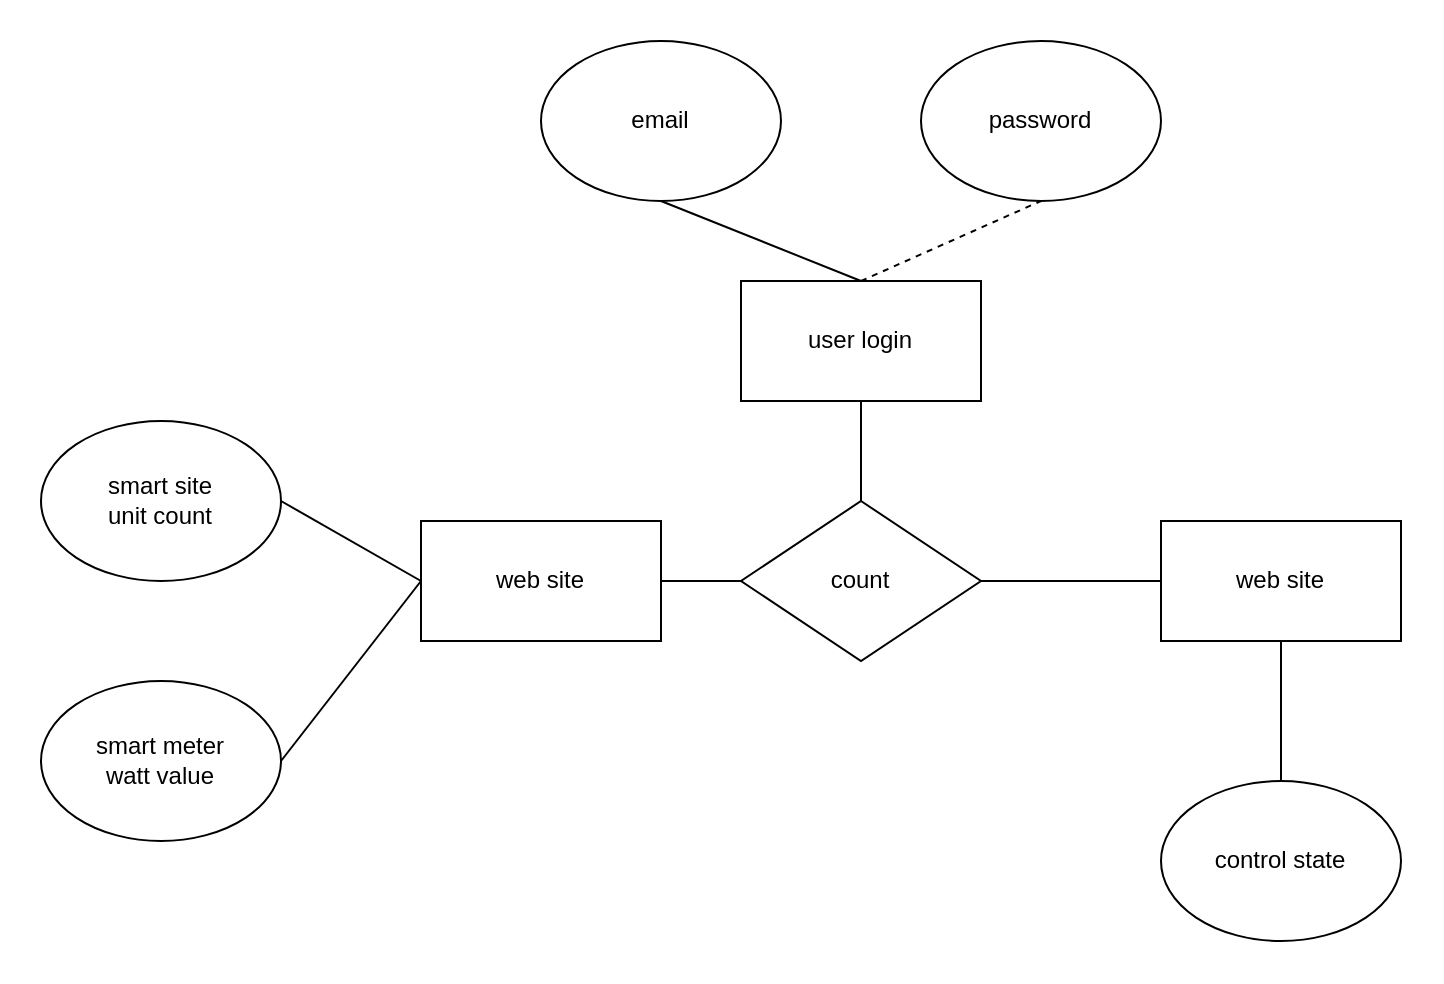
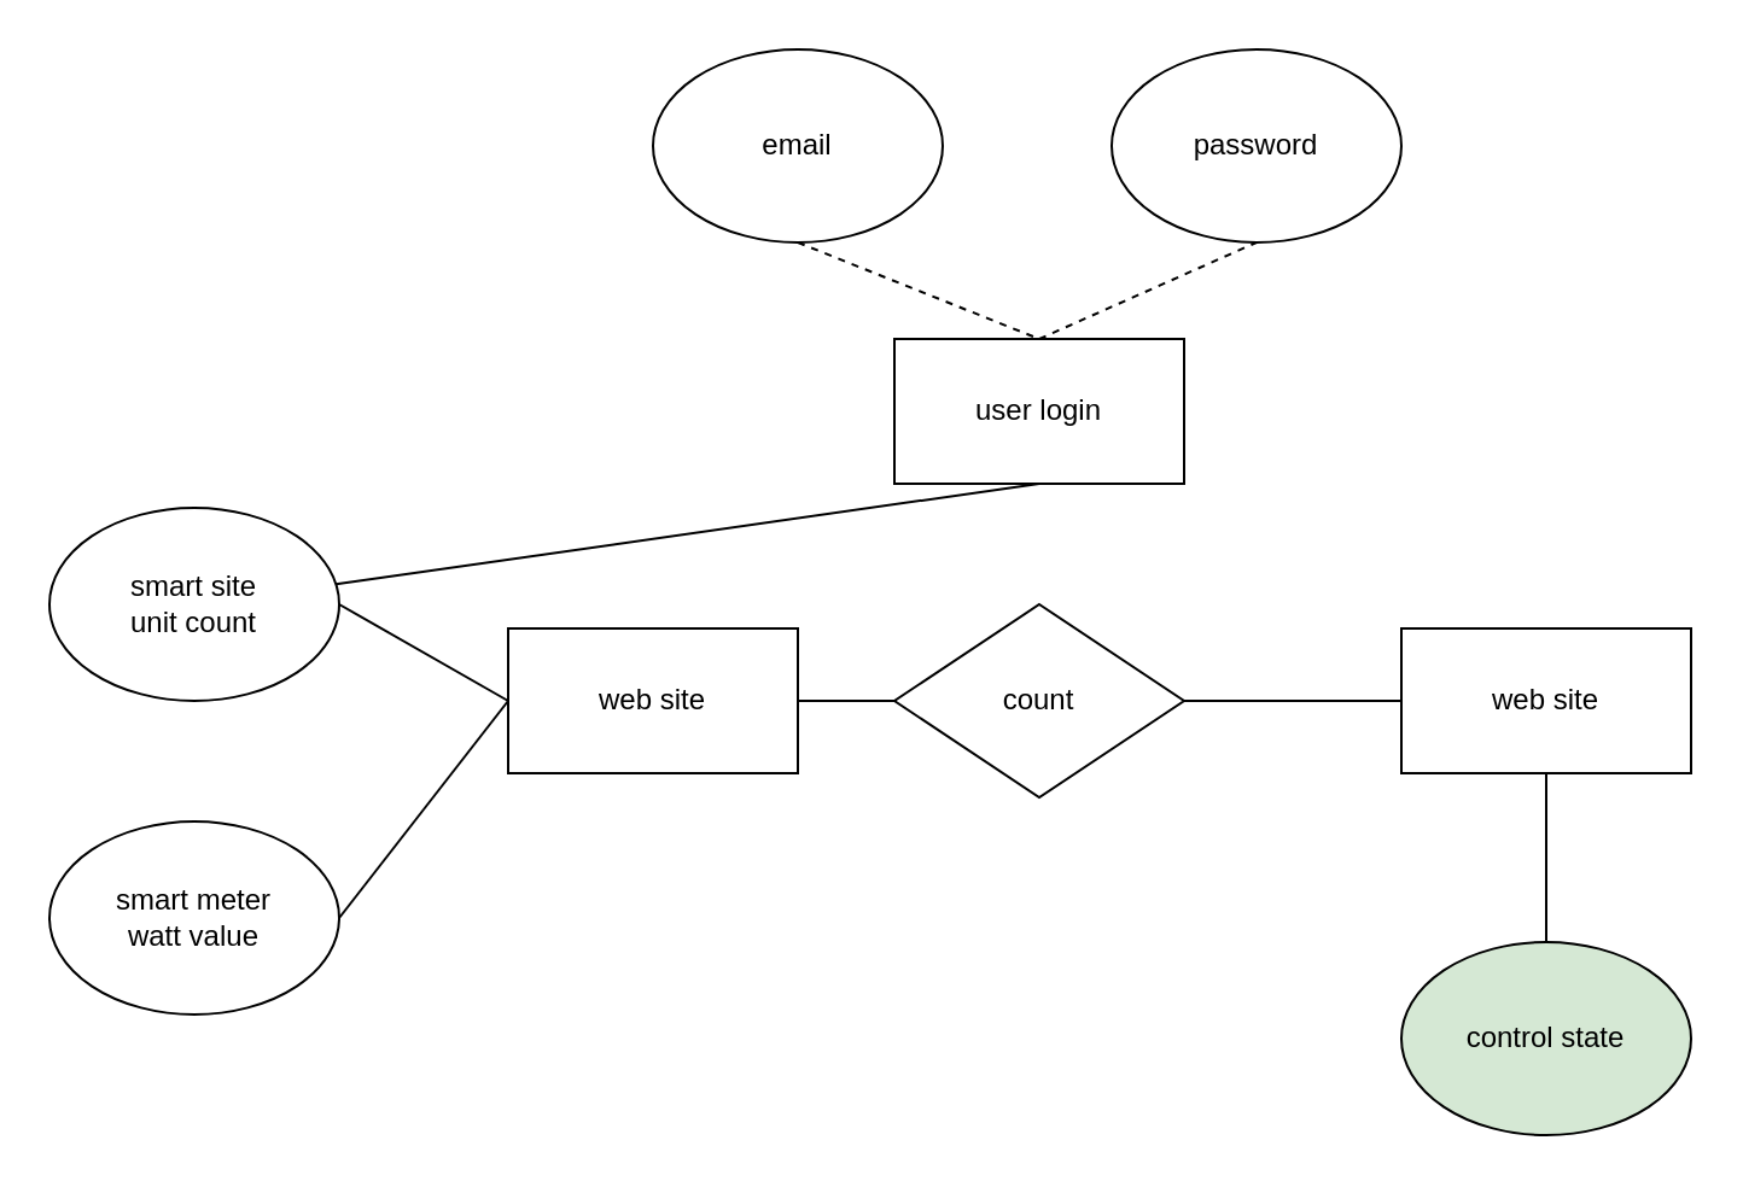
  <mxCell id="0" />
  <mxCell id="1" parent="0" />
  <mxCell id="2" value="smart site &lt;br&gt;unit count" style="ellipse;whiteSpace=wrap;html=1;" vertex="1" parent="1"><mxGeometry x="20" y="210" width="120" height="80" as="geometry" /></mxCell>
  <mxCell id="3" value="&lt;span&gt;smart meter&lt;/span&gt;&lt;br&gt;&lt;span&gt;watt value&lt;/span&gt;" style="ellipse;whiteSpace=wrap;html=1;" vertex="1" parent="1"><mxGeometry x="20" y="340" width="120" height="80" as="geometry" /></mxCell>
  <mxCell id="4" value="web site" style="rounded=0;whiteSpace=wrap;html=1;" vertex="1" parent="1"><mxGeometry x="210" y="260" width="120" height="60" as="geometry" /></mxCell>
  <mxCell id="5" value="count" style="rhombus;whiteSpace=wrap;html=1;" vertex="1" parent="1"><mxGeometry x="370" y="250" width="120" height="80" as="geometry" /></mxCell>
  <mxCell id="6" value="&lt;span&gt;email&lt;/span&gt;" style="ellipse;whiteSpace=wrap;html=1;" vertex="1" parent="1"><mxGeometry x="270" y="20" width="120" height="80" as="geometry" /></mxCell>
- <mxCell id="7" value="control state" style="ellipse;whiteSpace=wrap;html=1;" vertex="1" parent="1"><mxGeometry x="580" y="390" width="120" height="80" as="geometry" /></mxCell>
+ <mxCell id="7" value="control state" style="ellipse;whiteSpace=wrap;html=1;fillColor=#d5e8d4;" vertex="1" parent="1"><mxGeometry x="580" y="390" width="120" height="80" as="geometry" /></mxCell>
  <mxCell id="8" value="user login" style="rounded=0;whiteSpace=wrap;html=1;" vertex="1" parent="1"><mxGeometry x="370" y="140" width="120" height="60" as="geometry" /></mxCell>
  <mxCell id="9" value="web site" style="rounded=0;whiteSpace=wrap;html=1;" vertex="1" parent="1"><mxGeometry x="580" y="260" width="120" height="60" as="geometry" /></mxCell>
  <mxCell id="10" value="" style="endArrow=none;html=1;rounded=0;exitX=1;exitY=0.5;exitDx=0;exitDy=0;entryX=0;entryY=0.5;entryDx=0;entryDy=0;" edge="1" parent="1" source="3" target="4"><mxGeometry width="50" height="50" relative="1" as="geometry"><mxPoint x="360" y="390" as="sourcePoint" /><mxPoint x="410" y="340" as="targetPoint" /></mxGeometry></mxCell>
  <mxCell id="11" value="" style="endArrow=none;html=1;rounded=0;exitX=1;exitY=0.5;exitDx=0;exitDy=0;entryX=0;entryY=0.5;entryDx=0;entryDy=0;" edge="1" parent="1" source="2" target="4"><mxGeometry width="50" height="50" relative="1" as="geometry"><mxPoint x="150" y="300" as="sourcePoint" /><mxPoint x="200" y="280" as="targetPoint" /></mxGeometry></mxCell>
  <mxCell id="12" value="" style="endArrow=none;html=1;rounded=0;exitX=1;exitY=0.5;exitDx=0;exitDy=0;entryX=0;entryY=0.5;entryDx=0;entryDy=0;" edge="1" parent="1" source="4" target="5"><mxGeometry width="50" height="50" relative="1" as="geometry"><mxPoint x="160" y="310" as="sourcePoint" /><mxPoint x="230" y="310" as="targetPoint" /></mxGeometry></mxCell>
  <mxCell id="13" value="" style="endArrow=none;html=1;rounded=0;exitX=1;exitY=0.5;exitDx=0;exitDy=0;entryX=0;entryY=0.5;entryDx=0;entryDy=0;" edge="1" parent="1" source="5" target="9"><mxGeometry width="50" height="50" relative="1" as="geometry"><mxPoint x="150" y="300" as="sourcePoint" /><mxPoint x="220" y="300" as="targetPoint" /></mxGeometry></mxCell>
- <mxCell id="14" value="" style="endArrow=none;html=1;rounded=0;exitX=0.5;exitY=1;exitDx=0;exitDy=0;entryX=0.5;entryY=0;entryDx=0;entryDy=0;" edge="1" parent="1" source="8" target="5"><mxGeometry width="50" height="50" relative="1" as="geometry"><mxPoint x="500" y="300" as="sourcePoint" /><mxPoint x="590" y="300" as="targetPoint" /></mxGeometry></mxCell>
- <mxCell id="15" value="" style="endArrow=none;html=1;rounded=0;exitX=0.5;exitY=1;exitDx=0;exitDy=0;entryX=0.5;entryY=0;entryDx=0;entryDy=0;" edge="1" parent="1" source="6" target="8"><mxGeometry width="50" height="50" relative="1" as="geometry"><mxPoint x="440" y="210" as="sourcePoint" /><mxPoint x="440" y="260" as="targetPoint" /></mxGeometry></mxCell>
+ <mxCell id="14" value="" style="endArrow=none;html=1;rounded=0;exitX=0.5;exitY=1;exitDx=0;exitDy=0;" edge="1" parent="1" source="8" target="2"><mxGeometry width="50" height="50" relative="1" as="geometry"><mxPoint x="500" y="300" as="sourcePoint" /><mxPoint x="590" y="300" as="targetPoint" /></mxGeometry></mxCell>
+ <mxCell id="15" value="" style="endArrow=none;html=1;rounded=0;exitX=0.5;exitY=1;exitDx=0;exitDy=0;entryX=0.5;entryY=0;entryDx=0;entryDy=0;dashed=1;" edge="1" parent="1" source="6" target="8"><mxGeometry width="50" height="50" relative="1" as="geometry"><mxPoint x="440" y="210" as="sourcePoint" /><mxPoint x="440" y="260" as="targetPoint" /></mxGeometry></mxCell>
  <mxCell id="16" value="" style="endArrow=none;html=1;rounded=0;exitX=0.5;exitY=1;exitDx=0;exitDy=0;entryX=0.5;entryY=0;entryDx=0;entryDy=0;" edge="1" parent="1" source="9" target="7"><mxGeometry width="50" height="50" relative="1" as="geometry"><mxPoint x="440" y="210" as="sourcePoint" /><mxPoint x="440" y="260" as="targetPoint" /></mxGeometry></mxCell>
  <mxCell id="17" value="&lt;span&gt;password&lt;/span&gt;" style="ellipse;whiteSpace=wrap;html=1;" vertex="1" parent="1"><mxGeometry x="460" y="20" width="120" height="80" as="geometry" /></mxCell>
  <mxCell id="18" value="" style="endArrow=none;html=1;rounded=0;entryX=0.5;entryY=1;entryDx=0;entryDy=0;exitX=0.5;exitY=0;exitDx=0;exitDy=0;dashed=1;" edge="1" parent="1" source="8" target="17"><mxGeometry width="50" height="50" relative="1" as="geometry"><mxPoint x="360" y="390" as="sourcePoint" /><mxPoint x="410" y="340" as="targetPoint" /></mxGeometry></mxCell>
